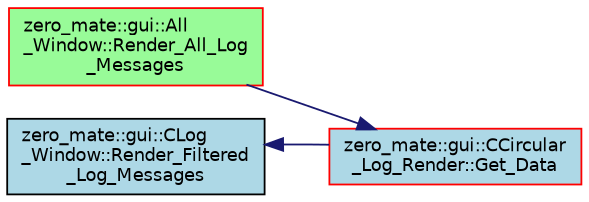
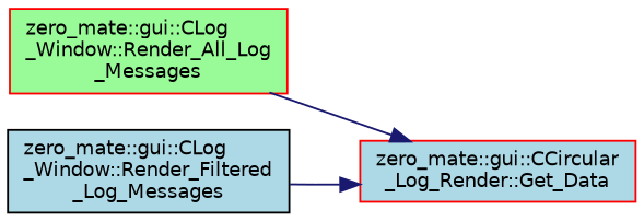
  digraph {
    rankdir=RL
    node [color=red fillcolor=lightblue fontname=Helvetica fontsize=10 shape=record style=filled]
    edge [color=midnightblue dir=back fontname=Helvetica fontsize=10 labelfontname=Helvetica labelfontsize=10 style=solid]
    n1 [fontcolor=black height=0.2 label="zero_mate::gui::CCircular\l_Log_Render::Get_Data" width=0.4]
-   n2 [fillcolor=palegreen height=0.2 label="zero_mate::gui::All\l_Window::Render_All_Log\l_Messages" width=0.4]
+   n2 [fillcolor=palegreen height=0.2 label="zero_mate::gui::CLog\l_Window::Render_All_Log\l_Messages" width=0.4]
    n3 [color=black height=0.2 label="zero_mate::gui::CLog\l_Window::Render_Filtered\l_Log_Messages" width=0.4]
    n1 -> n2
-   n3 -> n1
+   n1 -> n3
  }
